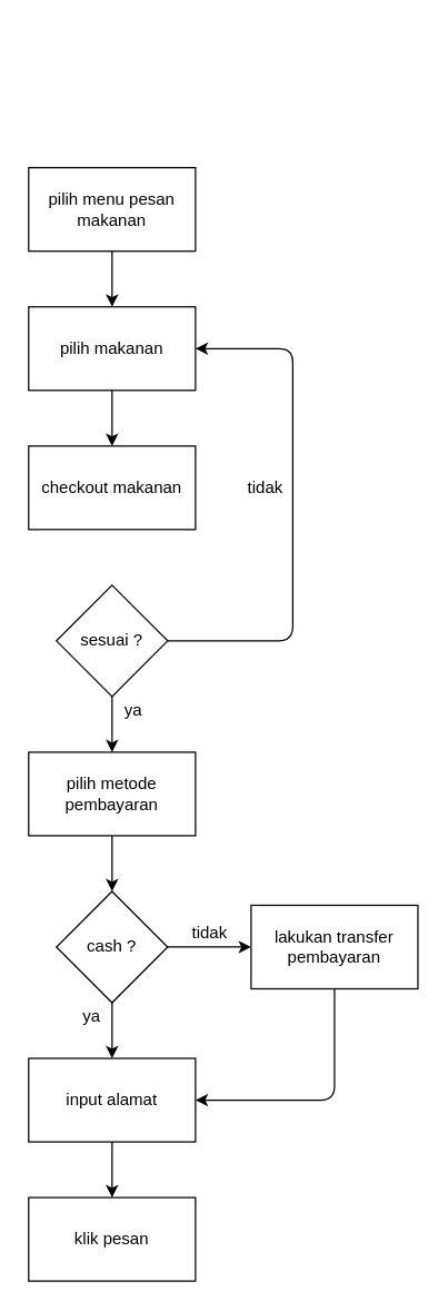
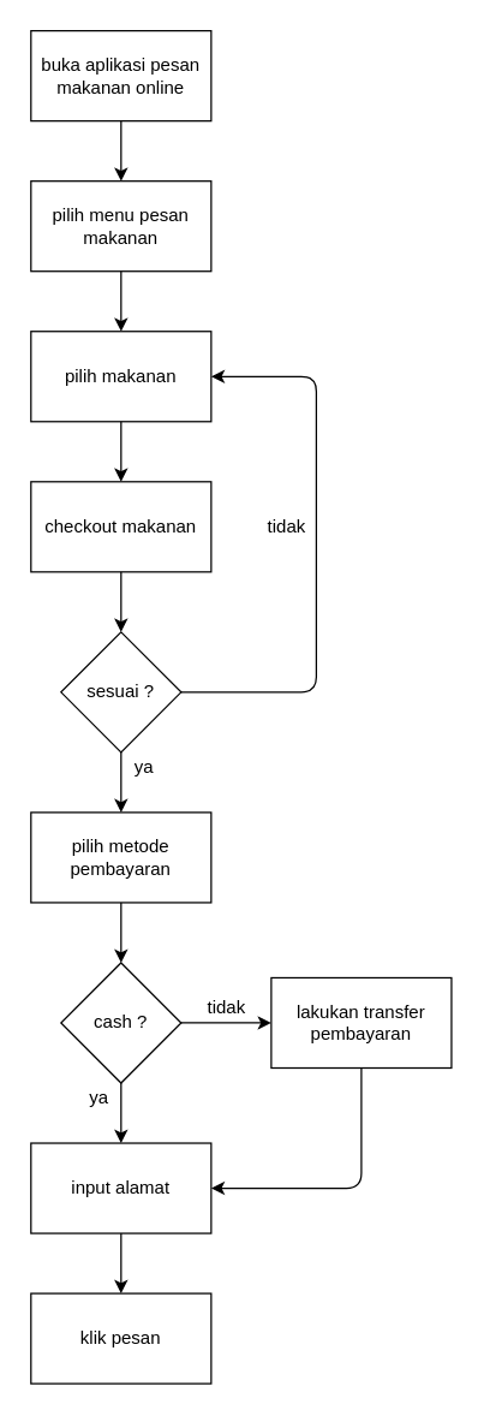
  <mxCell id="0" />
  <mxCell id="1" parent="0" />
+ <mxCell id="2" value="" style="edgeStyle=none;html=1;" edge="1" parent="1" source="3" target="5"><mxGeometry relative="1" as="geometry" /></mxCell>
+ <mxCell id="3" value="buka aplikasi pesan makanan online" style="rounded=0;whiteSpace=wrap;html=1;" vertex="1" parent="1"><mxGeometry x="20" y="20" width="120" height="60" as="geometry" /></mxCell>
  <mxCell id="4" value="" style="edgeStyle=none;html=1;" edge="1" parent="1" source="5" target="7"><mxGeometry relative="1" as="geometry" /></mxCell>
  <mxCell id="5" value="pilih menu pesan makanan" style="rounded=0;whiteSpace=wrap;html=1;" vertex="1" parent="1"><mxGeometry x="20" y="120" width="120" height="60" as="geometry" /></mxCell>
  <mxCell id="6" value="" style="edgeStyle=none;html=1;" edge="1" parent="1" source="7" target="9"><mxGeometry relative="1" as="geometry" /></mxCell>
  <mxCell id="7" value="pilih makanan" style="rounded=0;whiteSpace=wrap;html=1;" vertex="1" parent="1"><mxGeometry x="20" y="220" width="120" height="60" as="geometry" /></mxCell>
+ <mxCell id="8" value="" style="edgeStyle=none;html=1;" edge="1" parent="1" source="9" target="12"><mxGeometry relative="1" as="geometry" /></mxCell>
  <mxCell id="9" value="checkout makanan" style="rounded=0;whiteSpace=wrap;html=1;" vertex="1" parent="1"><mxGeometry x="20" y="320" width="120" height="60" as="geometry" /></mxCell>
  <mxCell id="10" value="" style="edgeStyle=none;html=1;" edge="1" parent="1" source="12" target="14"><mxGeometry relative="1" as="geometry" /></mxCell>
  <mxCell id="11" style="edgeStyle=none;html=1;entryX=1;entryY=0.5;entryDx=0;entryDy=0;" edge="1" parent="1" source="12" target="7"><mxGeometry relative="1" as="geometry"><Array as="points"><mxPoint x="210" y="460" /><mxPoint x="210" y="250" /></Array></mxGeometry></mxCell>
  <mxCell id="12" value="sesuai ?" style="rhombus;whiteSpace=wrap;html=1;" vertex="1" parent="1"><mxGeometry x="40" y="420" width="80" height="80" as="geometry" /></mxCell>
  <mxCell id="13" value="" style="edgeStyle=none;html=1;" edge="1" parent="1" source="14" target="17"><mxGeometry relative="1" as="geometry" /></mxCell>
  <mxCell id="14" value="pilih metode pembayaran" style="rounded=0;whiteSpace=wrap;html=1;" vertex="1" parent="1"><mxGeometry x="20" y="540" width="120" height="60" as="geometry" /></mxCell>
  <mxCell id="15" value="" style="edgeStyle=none;html=1;" edge="1" parent="1" source="17" target="19"><mxGeometry relative="1" as="geometry" /></mxCell>
  <mxCell id="16" value="" style="edgeStyle=none;html=1;" edge="1" parent="1" source="17" target="22"><mxGeometry relative="1" as="geometry" /></mxCell>
  <mxCell id="17" value="cash ?" style="rhombus;whiteSpace=wrap;html=1;" vertex="1" parent="1"><mxGeometry x="40" y="640" width="80" height="80" as="geometry" /></mxCell>
  <mxCell id="18" value="" style="edgeStyle=none;html=1;" edge="1" parent="1" source="19" target="20"><mxGeometry relative="1" as="geometry" /></mxCell>
  <mxCell id="19" value="input alamat" style="rounded=0;whiteSpace=wrap;html=1;" vertex="1" parent="1"><mxGeometry x="20" y="760" width="120" height="60" as="geometry" /></mxCell>
  <mxCell id="20" value="klik pesan" style="rounded=0;whiteSpace=wrap;html=1;" vertex="1" parent="1"><mxGeometry x="20" y="860" width="120" height="60" as="geometry" /></mxCell>
  <mxCell id="21" style="edgeStyle=none;html=1;entryX=1;entryY=0.5;entryDx=0;entryDy=0;" edge="1" parent="1" source="22" target="19"><mxGeometry relative="1" as="geometry"><Array as="points"><mxPoint x="240" y="790" /></Array></mxGeometry></mxCell>
  <mxCell id="22" value="lakukan transfer pembayaran" style="rounded=0;whiteSpace=wrap;html=1;" vertex="1" parent="1"><mxGeometry x="180" y="650" width="120" height="60" as="geometry" /></mxCell>
  <mxCell id="23" value="ya&lt;br&gt;" style="text;html=1;align=center;verticalAlign=middle;resizable=0;points=[];autosize=1;strokeColor=none;fillColor=none;" vertex="1" parent="1"><mxGeometry x="50" y="720" width="30" height="20" as="geometry" /></mxCell>
  <mxCell id="24" value="ya&lt;br&gt;" style="text;html=1;align=center;verticalAlign=middle;resizable=0;points=[];autosize=1;strokeColor=none;fillColor=none;" vertex="1" parent="1"><mxGeometry x="80" y="500" width="30" height="20" as="geometry" /></mxCell>
  <mxCell id="25" value="tidak" style="text;html=1;align=center;verticalAlign=middle;resizable=0;points=[];autosize=1;strokeColor=none;fillColor=none;" vertex="1" parent="1"><mxGeometry x="130" y="660" width="40" height="20" as="geometry" /></mxCell>
  <mxCell id="26" value="tidak" style="text;html=1;align=center;verticalAlign=middle;resizable=0;points=[];autosize=1;strokeColor=none;fillColor=none;" vertex="1" parent="1"><mxGeometry x="170" y="340" width="40" height="20" as="geometry" /></mxCell>
